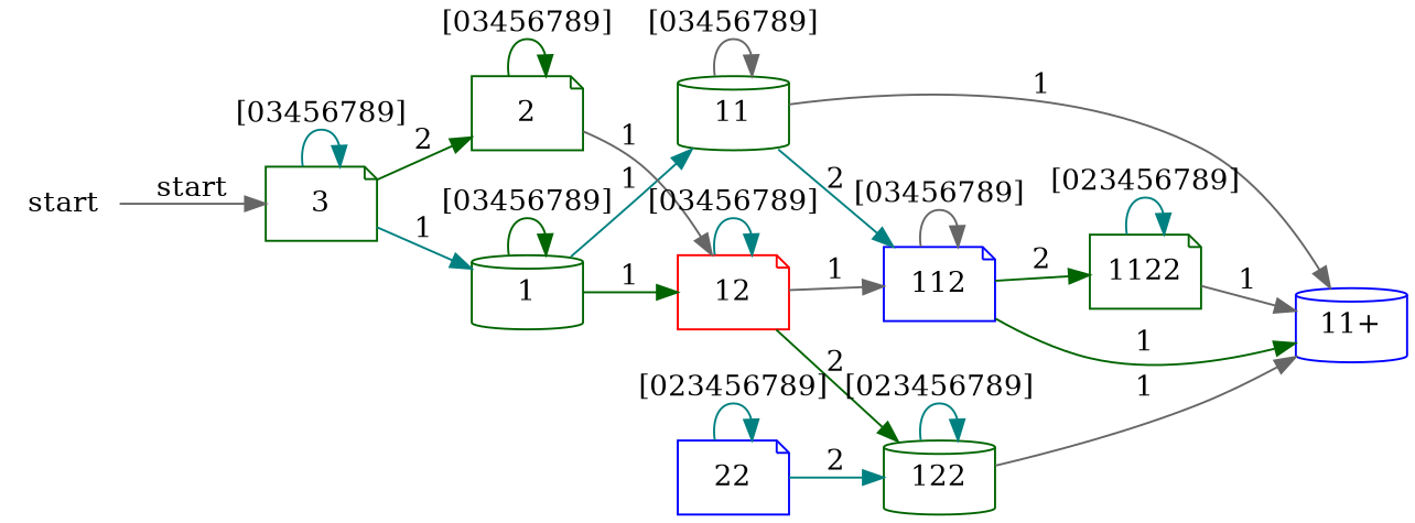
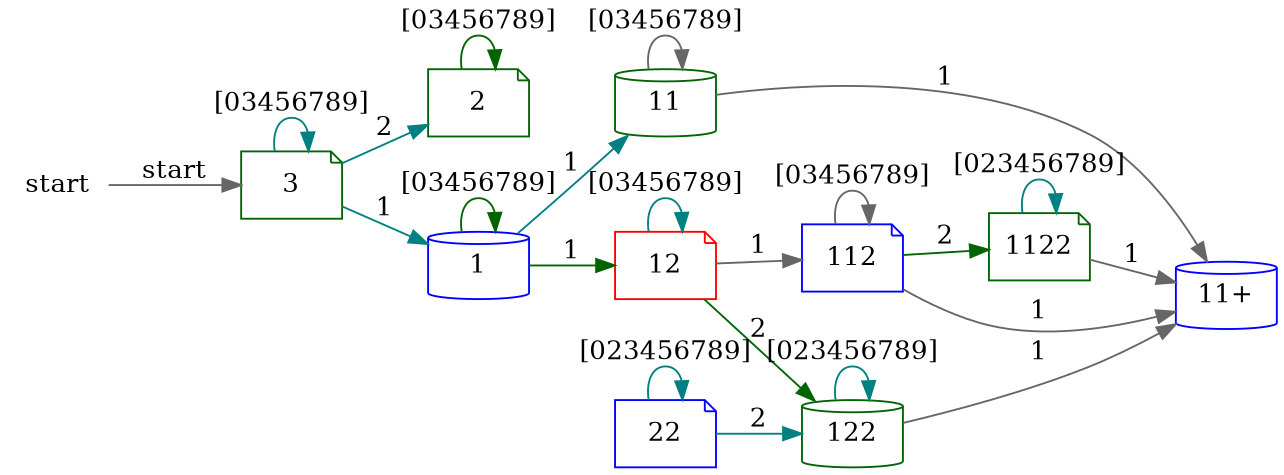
  digraph {
    rankdir=LR
    node [color=darkgreen shape=note]
    edge [color=teal]
    n1 [label=3]
-   1 [shape=cylinder]
+   1 [color=blue shape=cylinder]
    2
    12 [color=red]
    11 [shape=cylinder]
    112 [color=blue]
    122 [shape=cylinder]
    "11+" [color=blue shape=cylinder]
    22 [color=blue]
    1122
    start [color=red shape=plaintext]
    n1 -> n1 [label="[03456789]"]
    n1 -> 1 [label=1]
-   n1 -> 2 [color=darkgreen label=2]
+   n1 -> 2 [label=2]
    1 -> 1 [color=darkgreen label="[03456789]"]
    1 -> 12 [color=darkgreen label=1]
    1 -> 11 [label=1]
    2 -> 2 [color=darkgreen label="[03456789]"]
-   2 -> 12 [color=gray40 label=1]
    12 -> 12 [label="[03456789]"]
    12 -> 112 [color=gray40 label=1]
    12 -> 122 [color=darkgreen label=2]
    11 -> 11 [color=gray40 label="[03456789]"]
-   11 -> 112 [label=2]
    11 -> "11+" [color=gray40 label=1]
    112 -> 112 [color=gray40 label="[03456789]"]
-   112 -> "11+" [color=darkgreen label=1]
+   112 -> "11+" [color=gray40 label=1]
    112 -> 1122 [color=darkgreen label=2]
    122 -> 122 [label="[023456789]"]
    122 -> "11+" [color=gray40 label=1]
    22 -> 122 [label=2]
    22 -> 22 [label="[023456789]"]
    1122 -> "11+" [color=gray40 label=1]
    1122 -> 1122 [label="[023456789]"]
    start -> n1 [color=gray40 label=start]
  }
